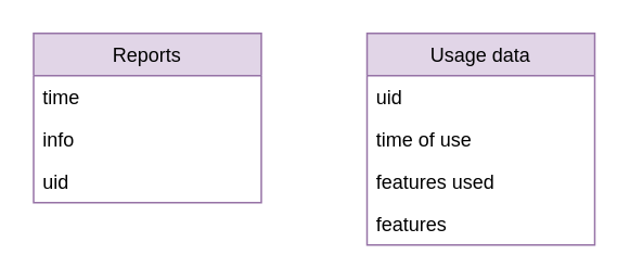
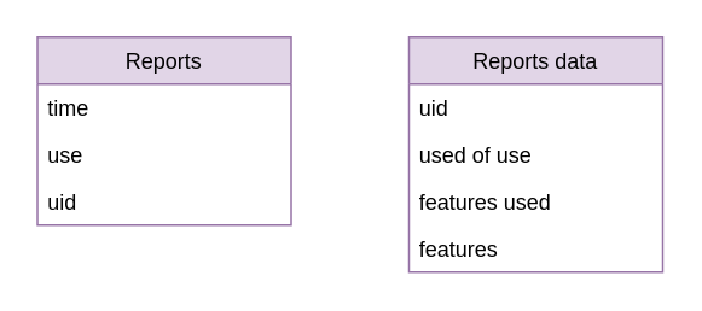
  <mxCell id="0" />
  <mxCell id="1" parent="0" />
  <mxCell id="2" value="Reports" style="swimlane;fontStyle=0;childLayout=stackLayout;horizontal=1;startSize=26;fillColor=#e1d5e7;horizontalStack=0;resizeParent=1;resizeParentMax=0;resizeLast=0;collapsible=1;marginBottom=0;strokeColor=#9673a6;" vertex="1" parent="1"><mxGeometry x="20" y="20" width="140" height="104" as="geometry" /></mxCell>
  <mxCell id="3" value="time" style="text;strokeColor=none;fillColor=none;align=left;verticalAlign=top;spacingLeft=4;spacingRight=4;overflow=hidden;rotatable=0;points=[[0,0.5],[1,0.5]];portConstraint=eastwest;" vertex="1" parent="2"><mxGeometry y="26" width="140" height="26" as="geometry" /></mxCell>
- <mxCell id="4" value="info" style="text;strokeColor=none;fillColor=none;align=left;verticalAlign=top;spacingLeft=4;spacingRight=4;overflow=hidden;rotatable=0;points=[[0,0.5],[1,0.5]];portConstraint=eastwest;" vertex="1" parent="2"><mxGeometry y="52" width="140" height="26" as="geometry" /></mxCell>
+ <mxCell id="4" value="use" style="text;strokeColor=none;fillColor=none;align=left;verticalAlign=top;spacingLeft=4;spacingRight=4;overflow=hidden;rotatable=0;points=[[0,0.5],[1,0.5]];portConstraint=eastwest;" vertex="1" parent="2"><mxGeometry y="52" width="140" height="26" as="geometry" /></mxCell>
  <mxCell id="5" value="uid" style="text;strokeColor=none;fillColor=none;align=left;verticalAlign=top;spacingLeft=4;spacingRight=4;overflow=hidden;rotatable=0;points=[[0,0.5],[1,0.5]];portConstraint=eastwest;" vertex="1" parent="2"><mxGeometry y="78" width="140" height="26" as="geometry" /></mxCell>
- <mxCell id="6" value="Usage data" style="swimlane;fontStyle=0;childLayout=stackLayout;horizontal=1;startSize=26;fillColor=#e1d5e7;horizontalStack=0;resizeParent=1;resizeParentMax=0;resizeLast=0;collapsible=1;marginBottom=0;strokeColor=#9673a6;" vertex="1" parent="1"><mxGeometry x="225" y="20" width="140" height="130" as="geometry"><mxRectangle x="355" y="170" width="90" height="26" as="alternateBounds" /></mxGeometry></mxCell>
+ <mxCell id="6" value="Reports data" style="swimlane;fontStyle=0;childLayout=stackLayout;horizontal=1;startSize=26;fillColor=#e1d5e7;horizontalStack=0;resizeParent=1;resizeParentMax=0;resizeLast=0;collapsible=1;marginBottom=0;strokeColor=#9673a6;" vertex="1" parent="1"><mxGeometry x="225" y="20" width="140" height="130" as="geometry"><mxRectangle x="355" y="170" width="90" height="26" as="alternateBounds" /></mxGeometry></mxCell>
  <mxCell id="7" value="uid" style="text;strokeColor=none;fillColor=none;align=left;verticalAlign=top;spacingLeft=4;spacingRight=4;overflow=hidden;rotatable=0;points=[[0,0.5],[1,0.5]];portConstraint=eastwest;" vertex="1" parent="6"><mxGeometry y="26" width="140" height="26" as="geometry" /></mxCell>
- <mxCell id="8" value="time of use" style="text;strokeColor=none;fillColor=none;align=left;verticalAlign=top;spacingLeft=4;spacingRight=4;overflow=hidden;rotatable=0;points=[[0,0.5],[1,0.5]];portConstraint=eastwest;" vertex="1" parent="6"><mxGeometry y="52" width="140" height="26" as="geometry" /></mxCell>
+ <mxCell id="8" value="used of use" style="text;strokeColor=none;fillColor=none;align=left;verticalAlign=top;spacingLeft=4;spacingRight=4;overflow=hidden;rotatable=0;points=[[0,0.5],[1,0.5]];portConstraint=eastwest;" vertex="1" parent="6"><mxGeometry y="52" width="140" height="26" as="geometry" /></mxCell>
  <mxCell id="9" value="features used" style="text;strokeColor=none;fillColor=none;align=left;verticalAlign=top;spacingLeft=4;spacingRight=4;overflow=hidden;rotatable=0;points=[[0,0.5],[1,0.5]];portConstraint=eastwest;" vertex="1" parent="6"><mxGeometry y="78" width="140" height="26" as="geometry" /></mxCell>
  <mxCell id="10" value="features" style="text;strokeColor=none;fillColor=none;align=left;verticalAlign=top;spacingLeft=4;spacingRight=4;overflow=hidden;rotatable=0;points=[[0,0.5],[1,0.5]];portConstraint=eastwest;" vertex="1" parent="6"><mxGeometry y="104" width="140" height="26" as="geometry" /></mxCell>
